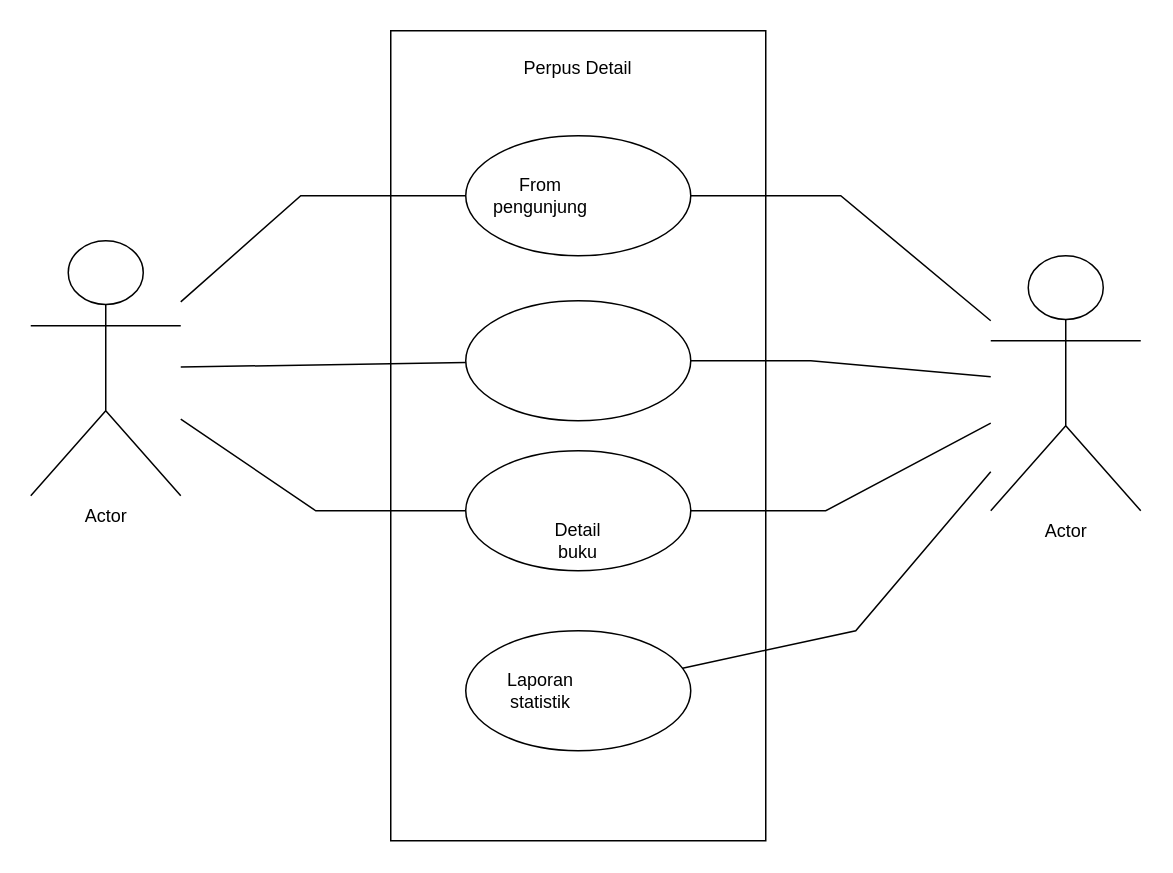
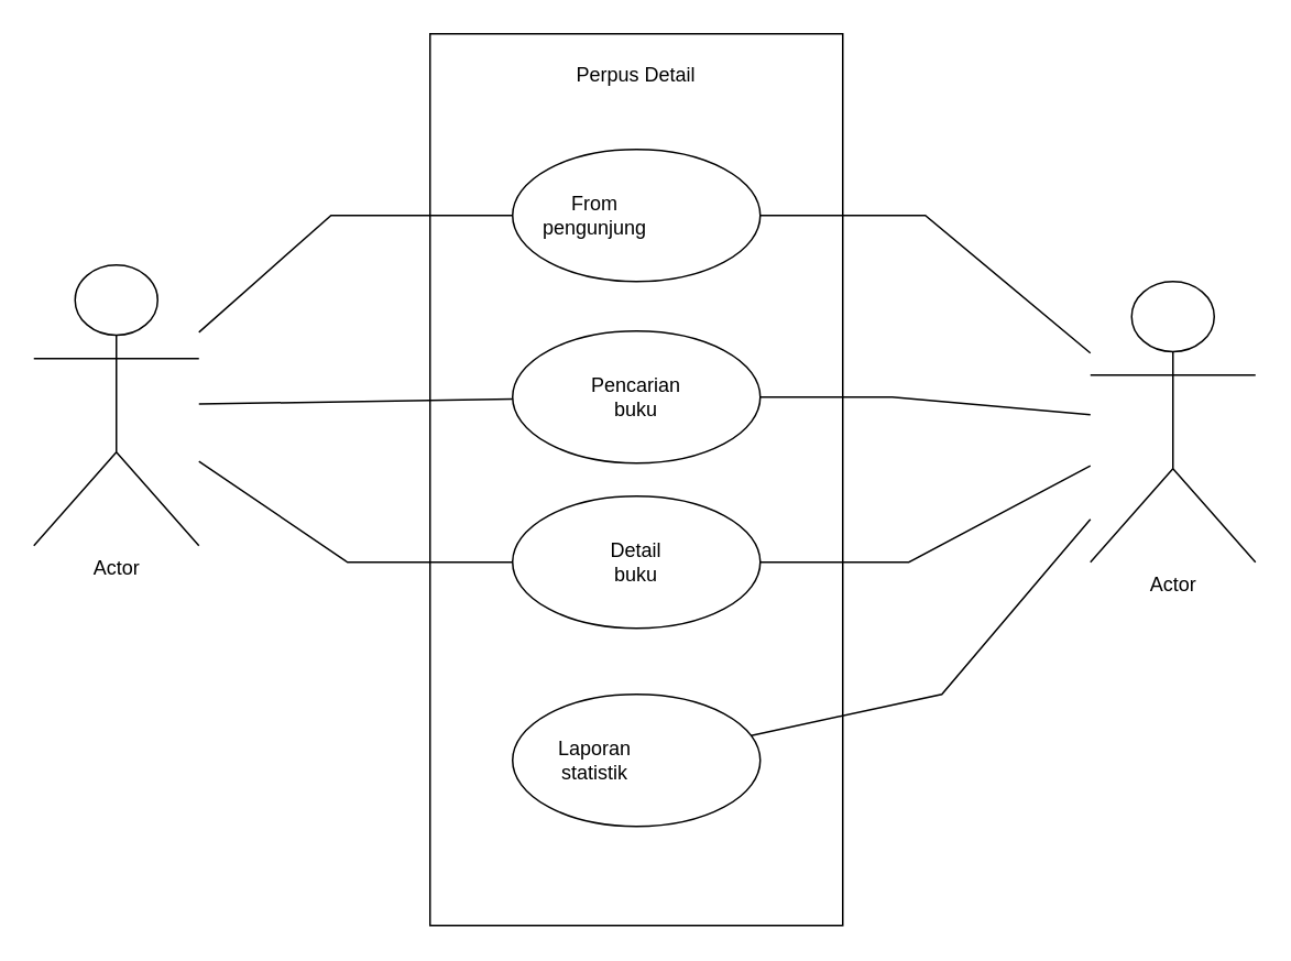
  <mxCell id="0" />
  <mxCell id="1" parent="0" />
  <mxCell id="2" value="" style="rounded=0;whiteSpace=wrap;html=1;" vertex="1" parent="1"><mxGeometry x="260" y="20" width="250" height="540" as="geometry" /></mxCell>
  <mxCell id="3" value="" style="ellipse;whiteSpace=wrap;html=1;" vertex="1" parent="1"><mxGeometry x="310" y="90" width="150" height="80" as="geometry" /></mxCell>
  <mxCell id="4" value="" style="ellipse;whiteSpace=wrap;html=1;" vertex="1" parent="1"><mxGeometry x="310" y="200" width="150" height="80" as="geometry" /></mxCell>
  <mxCell id="5" value="" style="ellipse;whiteSpace=wrap;html=1;" vertex="1" parent="1"><mxGeometry x="310" y="300" width="150" height="80" as="geometry" /></mxCell>
  <mxCell id="6" value="" style="ellipse;whiteSpace=wrap;html=1;" vertex="1" parent="1"><mxGeometry x="310" y="420" width="150" height="80" as="geometry" /></mxCell>
  <mxCell id="7" value="Perpus Detail" style="text;html=1;align=center;verticalAlign=middle;whiteSpace=wrap;rounded=0;" vertex="1" parent="1"><mxGeometry x="330" y="30" width="110" height="30" as="geometry" /></mxCell>
  <mxCell id="8" value="From pengunjung" style="text;html=1;align=center;verticalAlign=middle;whiteSpace=wrap;rounded=0;" vertex="1" parent="1"><mxGeometry x="330" y="115" width="60" height="30" as="geometry" /></mxCell>
- <mxCell id="10" value="Detail buku" style="text;html=1;align=center;verticalAlign=middle;whiteSpace=wrap;rounded=0;" vertex="1" parent="1"><mxGeometry x="355" y="345" width="60" height="30" as="geometry" /></mxCell>
+ <mxCell id="9" value="Pencarian buku" style="text;html=1;align=center;verticalAlign=middle;whiteSpace=wrap;rounded=0;" vertex="1" parent="1"><mxGeometry x="355" y="225" width="60" height="30" as="geometry" /></mxCell>
+ <mxCell id="10" value="Detail buku" style="text;html=1;align=center;verticalAlign=middle;whiteSpace=wrap;rounded=0;" vertex="1" parent="1"><mxGeometry x="355" y="325" width="60" height="30" as="geometry" /></mxCell>
  <mxCell id="11" value="Laporan&lt;br&gt;statistik" style="text;html=1;align=center;verticalAlign=middle;whiteSpace=wrap;rounded=0;" vertex="1" parent="1"><mxGeometry x="330" y="445" width="60" height="30" as="geometry" /></mxCell>
  <mxCell id="12" value="Actor" style="shape=umlActor;verticalLabelPosition=bottom;verticalAlign=top;html=1;outlineConnect=0;" vertex="1" parent="1"><mxGeometry x="20" y="160" width="100" height="170" as="geometry" /></mxCell>
  <mxCell id="13" value="Actor" style="shape=umlActor;verticalLabelPosition=bottom;verticalAlign=top;html=1;outlineConnect=0;" vertex="1" parent="1"><mxGeometry x="660" y="170" width="100" height="170" as="geometry" /></mxCell>
  <mxCell id="14" value="" style="endArrow=none;html=1;rounded=0;" edge="1" parent="1" source="12" target="3"><mxGeometry width="50" height="50" relative="1" as="geometry"><mxPoint x="370" y="340" as="sourcePoint" /><mxPoint x="420" y="290" as="targetPoint" /><Array as="points"><mxPoint x="200" y="130" /></Array></mxGeometry></mxCell>
  <mxCell id="15" value="" style="endArrow=none;html=1;rounded=0;" edge="1" parent="1" source="12" target="4"><mxGeometry width="50" height="50" relative="1" as="geometry"><mxPoint x="370" y="340" as="sourcePoint" /><mxPoint x="420" y="290" as="targetPoint" /><Array as="points" /></mxGeometry></mxCell>
  <mxCell id="16" value="" style="endArrow=none;html=1;rounded=0;" edge="1" parent="1" source="12" target="5"><mxGeometry width="50" height="50" relative="1" as="geometry"><mxPoint x="370" y="340" as="sourcePoint" /><mxPoint x="420" y="290" as="targetPoint" /><Array as="points"><mxPoint x="210" y="340" /></Array></mxGeometry></mxCell>
  <mxCell id="17" value="" style="endArrow=none;html=1;rounded=0;" edge="1" parent="1" source="3" target="13"><mxGeometry width="50" height="50" relative="1" as="geometry"><mxPoint x="370" y="340" as="sourcePoint" /><mxPoint x="420" y="290" as="targetPoint" /><Array as="points"><mxPoint x="560" y="130" /></Array></mxGeometry></mxCell>
  <mxCell id="18" value="" style="endArrow=none;html=1;rounded=0;" edge="1" parent="1" source="4" target="13"><mxGeometry width="50" height="50" relative="1" as="geometry"><mxPoint x="370" y="340" as="sourcePoint" /><mxPoint x="620" y="240" as="targetPoint" /><Array as="points"><mxPoint x="540" y="240" /></Array></mxGeometry></mxCell>
  <mxCell id="19" value="" style="endArrow=none;html=1;rounded=0;" edge="1" parent="1" source="5" target="13"><mxGeometry width="50" height="50" relative="1" as="geometry"><mxPoint x="370" y="340" as="sourcePoint" /><mxPoint x="610" y="310" as="targetPoint" /><Array as="points"><mxPoint x="550" y="340" /></Array></mxGeometry></mxCell>
  <mxCell id="20" value="" style="endArrow=none;html=1;rounded=0;" edge="1" parent="1" source="6" target="13"><mxGeometry width="50" height="50" relative="1" as="geometry"><mxPoint x="370" y="340" as="sourcePoint" /><mxPoint x="610" y="360" as="targetPoint" /><Array as="points"><mxPoint x="570" y="420" /></Array></mxGeometry></mxCell>
